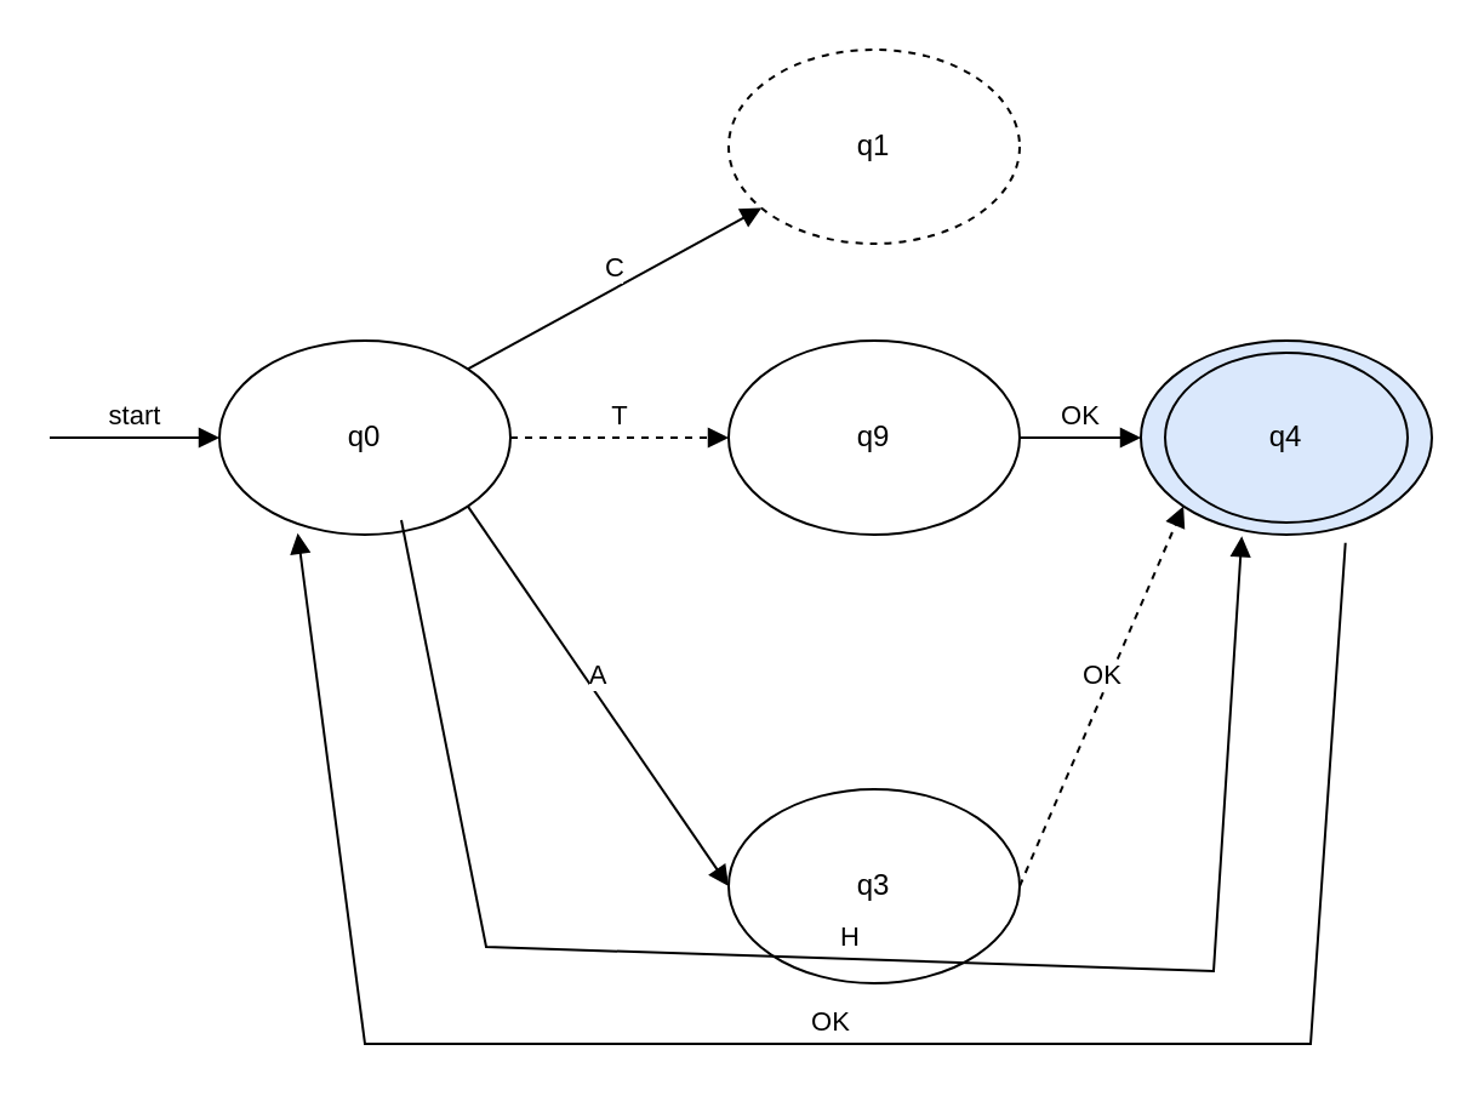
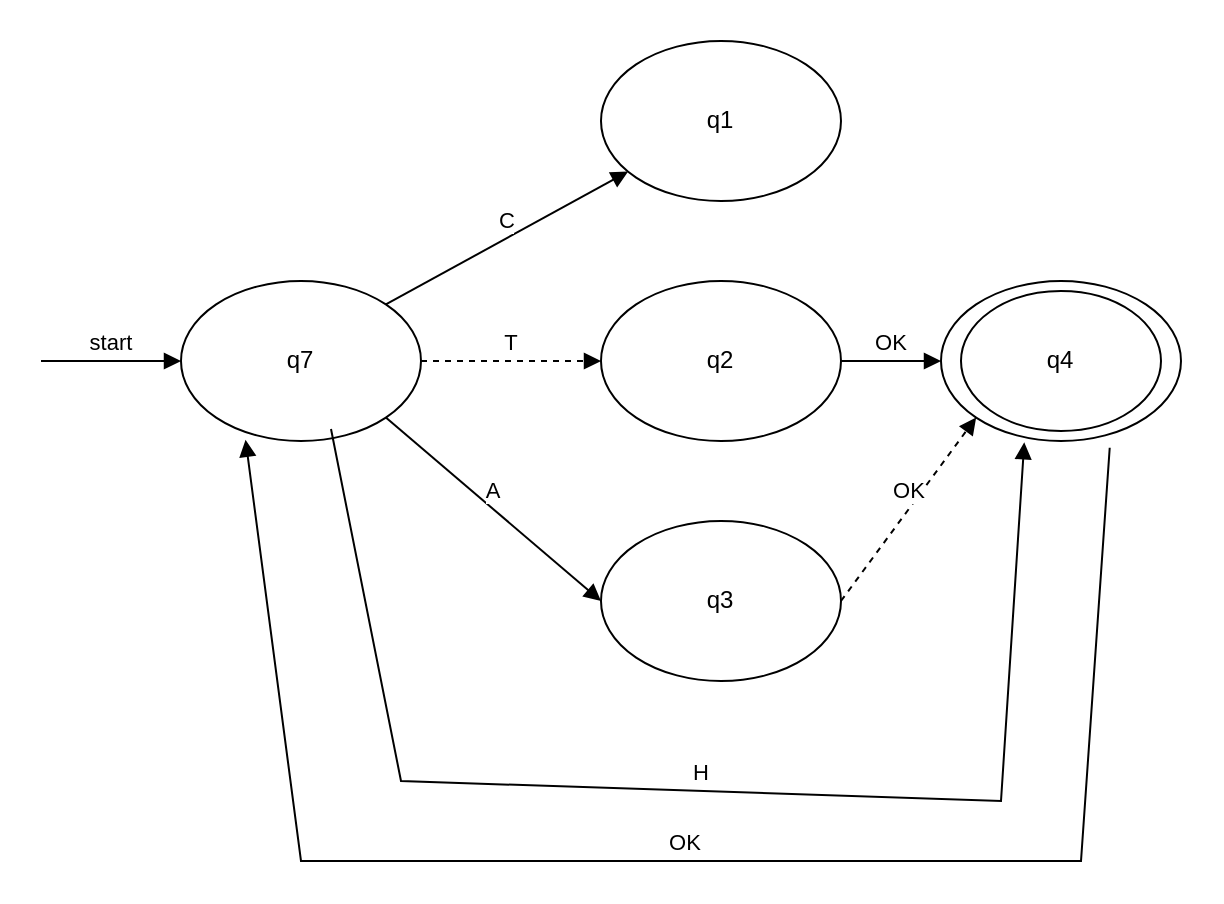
  <mxCell id="0" />
  <mxCell id="1" parent="0" />
- <mxCell id="2" value="q0" style="ellipse;whiteSpace=wrap;html=1;" vertex="1" parent="1"><mxGeometry x="90" y="140" width="120" height="80" as="geometry" /></mxCell>
- <mxCell id="3" value="q1" style="ellipse;whiteSpace=wrap;html=1;dashed=1;" vertex="1" parent="1"><mxGeometry x="300" y="20" width="120" height="80" as="geometry" /></mxCell>
- <mxCell id="4" value="q9" style="ellipse;whiteSpace=wrap;html=1;" vertex="1" parent="1"><mxGeometry x="300" y="140" width="120" height="80" as="geometry" /></mxCell>
- <mxCell id="5" value="q3" style="ellipse;whiteSpace=wrap;html=1;" vertex="1" parent="1"><mxGeometry x="300" y="325" width="120" height="80" as="geometry" /></mxCell>
- <mxCell id="6" value="q4" style="ellipse;whiteSpace=wrap;html=1;fillColor=#dae8fc;" vertex="1" parent="1"><mxGeometry x="470" y="140" width="120" height="80" as="geometry" /></mxCell>
+ <mxCell id="2" value="q7" style="ellipse;whiteSpace=wrap;html=1;" vertex="1" parent="1"><mxGeometry x="90" y="140" width="120" height="80" as="geometry" /></mxCell>
+ <mxCell id="3" value="q1" style="ellipse;whiteSpace=wrap;html=1;" vertex="1" parent="1"><mxGeometry x="300" y="20" width="120" height="80" as="geometry" /></mxCell>
+ <mxCell id="4" value="q2" style="ellipse;whiteSpace=wrap;html=1;" vertex="1" parent="1"><mxGeometry x="300" y="140" width="120" height="80" as="geometry" /></mxCell>
+ <mxCell id="5" value="q3" style="ellipse;whiteSpace=wrap;html=1;" vertex="1" parent="1"><mxGeometry x="300" y="260" width="120" height="80" as="geometry" /></mxCell>
+ <mxCell id="6" value="q4" style="ellipse;whiteSpace=wrap;html=1;" vertex="1" parent="1"><mxGeometry x="470" y="140" width="120" height="80" as="geometry" /></mxCell>
  <mxCell id="7" value="start" style="html=1;verticalAlign=bottom;endArrow=block;curved=0;rounded=0;" edge="1" parent="1" target="2"><mxGeometry width="80" relative="1" as="geometry"><mxPoint x="20" y="180" as="sourcePoint" /><mxPoint x="150" y="250" as="targetPoint" /></mxGeometry></mxCell>
  <mxCell id="8" value="OK" style="html=1;verticalAlign=bottom;endArrow=block;curved=0;rounded=0;exitX=0.703;exitY=1.042;exitDx=0;exitDy=0;exitPerimeter=0;entryX=0.269;entryY=0.992;entryDx=0;entryDy=0;entryPerimeter=0;" edge="1" parent="1" source="6" target="2"><mxGeometry width="80" relative="1" as="geometry"><mxPoint x="100" y="30" as="sourcePoint" /><mxPoint x="180" y="30" as="targetPoint" /><Array as="points"><mxPoint x="540" y="430" /><mxPoint x="150" y="430" /></Array></mxGeometry></mxCell>
  <mxCell id="9" value="C" style="html=1;verticalAlign=bottom;endArrow=block;curved=0;rounded=0;exitX=1;exitY=0;exitDx=0;exitDy=0;" edge="1" parent="1" source="2" target="3"><mxGeometry width="80" relative="1" as="geometry"><mxPoint x="110" y="40" as="sourcePoint" /><mxPoint x="190" y="40" as="targetPoint" /></mxGeometry></mxCell>
  <mxCell id="10" value="T" style="html=1;verticalAlign=bottom;endArrow=block;curved=0;rounded=0;exitX=1;exitY=0.5;exitDx=0;exitDy=0;dashed=1;" edge="1" parent="1" source="2" target="4"><mxGeometry width="80" relative="1" as="geometry"><mxPoint x="120" y="50" as="sourcePoint" /><mxPoint x="200" y="50" as="targetPoint" /></mxGeometry></mxCell>
  <mxCell id="11" value="A&lt;span style=&quot;color: rgba(0, 0, 0, 0); font-family: monospace; font-size: 0px; text-align: start; background-color: rgb(251, 251, 251);&quot;&gt;%3CmxGraphModel%3E%3Croot%3E%3CmxCell%20id%3D%220%22%2F%3E%3CmxCell%20id%3D%221%22%20parent%3D%220%22%2F%3E%3CmxCell%20id%3D%222%22%20value%3D%22dispatch%22%20style%3D%22html%3D1%3BverticalAlign%3Dbottom%3BendArrow%3Dblock%3Bcurved%3D0%3Brounded%3D0%3B%22%20edge%3D%221%22%20parent%3D%221%22%3E%3CmxGeometry%20width%3D%2280%22%20relative%3D%221%22%20as%3D%22geometry%22%3E%3CmxPoint%20x%3D%2290%22%20y%3D%22140%22%20as%3D%22sourcePoint%22%2F%3E%3CmxPoint%20x%3D%22170%22%20y%3D%22140%22%20as%3D%22targetPoint%22%2F%3E%3C%2FmxGeometry%3E%3C%2FmxCell%3E%3C%2Froot%3E%3C%2FmxGraphModel%3E&lt;/span&gt;" style="html=1;verticalAlign=bottom;endArrow=block;curved=0;rounded=0;exitX=1;exitY=1;exitDx=0;exitDy=0;entryX=0;entryY=0.5;entryDx=0;entryDy=0;" edge="1" parent="1" source="2" target="5"><mxGeometry width="80" relative="1" as="geometry"><mxPoint x="130" y="60" as="sourcePoint" /><mxPoint x="210" y="60" as="targetPoint" /></mxGeometry></mxCell>
  <mxCell id="12" value="OK" style="html=1;verticalAlign=bottom;endArrow=block;curved=0;rounded=0;exitX=1;exitY=0.5;exitDx=0;exitDy=0;entryX=0;entryY=0.5;entryDx=0;entryDy=0;" edge="1" parent="1" source="4" target="6"><mxGeometry width="80" relative="1" as="geometry"><mxPoint x="150" y="80" as="sourcePoint" /><mxPoint x="230" y="80" as="targetPoint" /></mxGeometry></mxCell>
  <mxCell id="13" value="OK" style="html=1;verticalAlign=bottom;endArrow=block;curved=0;rounded=0;exitX=1;exitY=0.5;exitDx=0;exitDy=0;entryX=0;entryY=1;entryDx=0;entryDy=0;dashed=1;" edge="1" parent="1" source="5" target="6"><mxGeometry width="80" relative="1" as="geometry"><mxPoint x="160" y="90" as="sourcePoint" /><mxPoint x="240" y="90" as="targetPoint" /></mxGeometry></mxCell>
  <mxCell id="14" value="H" style="html=1;verticalAlign=bottom;endArrow=block;curved=0;rounded=0;exitX=0.625;exitY=0.925;exitDx=0;exitDy=0;exitPerimeter=0;entryX=0.347;entryY=1.008;entryDx=0;entryDy=0;entryPerimeter=0;" edge="1" parent="1" source="2" target="6"><mxGeometry width="80" relative="1" as="geometry"><mxPoint x="110" y="40" as="sourcePoint" /><mxPoint x="190" y="40" as="targetPoint" /><Array as="points"><mxPoint x="200" y="390" /><mxPoint x="500" y="400" /></Array></mxGeometry></mxCell>
  <mxCell id="15" value="" style="ellipse;whiteSpace=wrap;html=1;fillColor=none;" vertex="1" parent="1"><mxGeometry x="480" y="145" width="100" height="70" as="geometry" /></mxCell>
